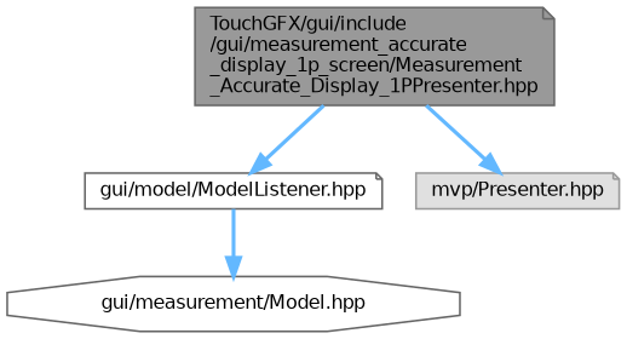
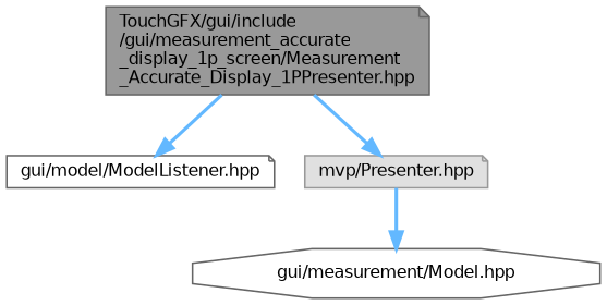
  digraph {
    node [color=grey40 fillcolor=white fontname=Helvetica fontsize=10 shape=note style=filled]
    edge [color=steelblue1 fontname=Helvetica fontsize=10 labelfontname=Helvetica labelfontsize=10 style=bold]
    n1 [color=gray40 fillcolor=grey60 fontcolor=black height=0.2 label="TouchGFX/gui/include\l/gui/measurement_accurate\l_display_1p_screen/Measurement\l_Accurate_Display_1PPresenter.hpp" width=0.4]
    n2 [height=0.2 label="gui/model/ModelListener.hpp" width=0.4]
    n3 [color=grey60 fillcolor="#E0E0E0" height=0.2 label="mvp/Presenter.hpp" width=0.4]
    n4 [height=0.2 label="gui/measurement/Model.hpp" shape=octagon width=0.4]
    n1 -> n2
    n1 -> n3
-   n2 -> n4
+   n3 -> n4
  }
